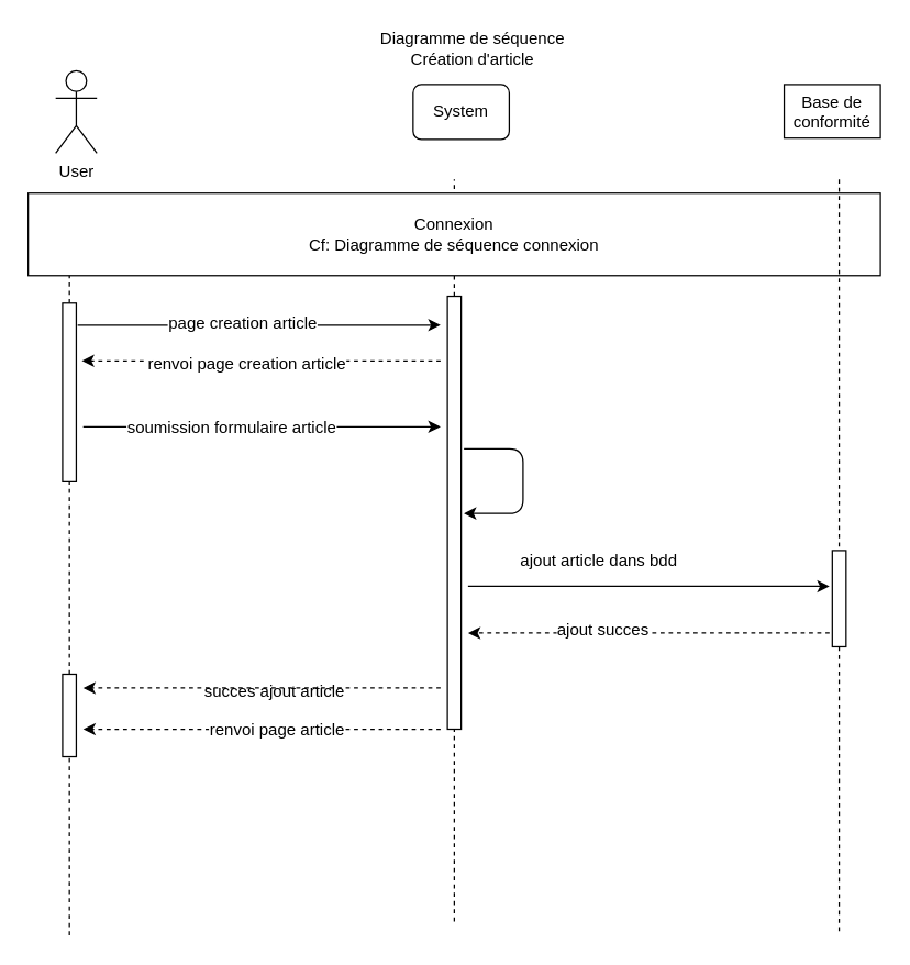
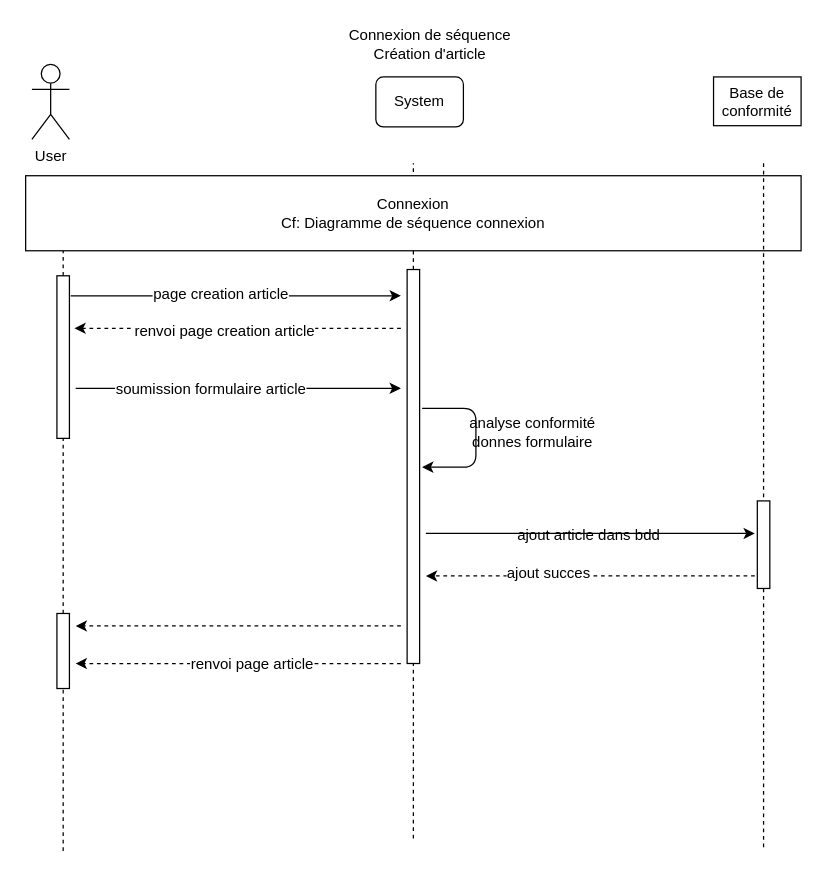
  <mxCell id="0" />
  <mxCell id="1" parent="0" />
- <mxCell id="2" value="&lt;div&gt;Diagramme de séquence&lt;/div&gt;&lt;div&gt;Création d'article&lt;br&gt;&lt;/div&gt;" style="text;html=1;align=center;verticalAlign=middle;resizable=0;points=[];;autosize=1;" vertex="1" parent="1"><mxGeometry x="258" y="20" width="170" height="30" as="geometry" /></mxCell>
- <mxCell id="3" value="User" style="shape=umlActor;verticalLabelPosition=bottom;labelBackgroundColor=#ffffff;verticalAlign=top;html=1;outlineConnect=0;" vertex="1" parent="1"><mxGeometry x="40" y="51" width="30" height="60" as="geometry" /></mxCell>
+ <mxCell id="2" value="&lt;div&gt;Connexion de séquence&lt;/div&gt;&lt;div&gt;Création d'article&lt;br&gt;&lt;/div&gt;" style="text;html=1;align=center;verticalAlign=middle;resizable=0;points=[];;autosize=1;" vertex="1" parent="1"><mxGeometry x="258" y="20" width="170" height="30" as="geometry" /></mxCell>
+ <mxCell id="3" value="User" style="shape=umlActor;verticalLabelPosition=bottom;labelBackgroundColor=#ffffff;verticalAlign=top;html=1;outlineConnect=0;" vertex="1" parent="1"><mxGeometry x="25" y="51" width="30" height="60" as="geometry" /></mxCell>
  <mxCell id="4" value="System" style="whiteSpace=wrap;html=1;rounded=1;" vertex="1" parent="1"><mxGeometry x="300" y="61" width="70" height="40" as="geometry" /></mxCell>
  <mxCell id="5" value="Base de conformité" style="rounded=0;whiteSpace=wrap;html=1;" vertex="1" parent="1"><mxGeometry x="570" y="61" width="70" height="39" as="geometry" /></mxCell>
  <mxCell id="6" value="" style="endArrow=none;dashed=1;html=1;" edge="1" parent="1" source="10"><mxGeometry width="50" height="50" relative="1" as="geometry"><mxPoint x="50" y="680" as="sourcePoint" /><mxPoint x="50" y="140" as="targetPoint" /></mxGeometry></mxCell>
  <mxCell id="7" value="" style="endArrow=none;dashed=1;html=1;" edge="1" parent="1" source="12"><mxGeometry width="50" height="50" relative="1" as="geometry"><mxPoint x="330" y="670" as="sourcePoint" /><mxPoint x="330" y="130" as="targetPoint" /></mxGeometry></mxCell>
  <mxCell id="8" value="" style="endArrow=none;dashed=1;html=1;" edge="1" parent="1" source="14"><mxGeometry width="50" height="50" relative="1" as="geometry"><mxPoint x="610" y="130" as="sourcePoint" /><mxPoint x="610" y="680" as="targetPoint" /></mxGeometry></mxCell>
  <mxCell id="9" value="&lt;div&gt;Connexion&lt;/div&gt;&lt;div&gt;Cf: Diagramme de séquence connexion&lt;br&gt;&lt;/div&gt;" style="rounded=0;whiteSpace=wrap;html=1;" vertex="1" parent="1"><mxGeometry x="20" y="140" width="620" height="60" as="geometry" /></mxCell>
  <mxCell id="10" value="" style="rounded=0;whiteSpace=wrap;html=1;" vertex="1" parent="1"><mxGeometry x="45" y="220" width="10" height="130" as="geometry" /></mxCell>
  <mxCell id="11" value="" style="endArrow=none;dashed=1;html=1;" edge="1" parent="1" source="28" target="10"><mxGeometry width="50" height="50" relative="1" as="geometry"><mxPoint x="50" y="680" as="sourcePoint" /><mxPoint x="50" y="140" as="targetPoint" /></mxGeometry></mxCell>
  <mxCell id="12" value="" style="rounded=0;whiteSpace=wrap;html=1;" vertex="1" parent="1"><mxGeometry x="325" y="215" width="10" height="315" as="geometry" /></mxCell>
  <mxCell id="13" value="" style="endArrow=none;dashed=1;html=1;" edge="1" parent="1" target="12"><mxGeometry width="50" height="50" relative="1" as="geometry"><mxPoint x="330" y="670" as="sourcePoint" /><mxPoint x="330" y="130" as="targetPoint" /></mxGeometry></mxCell>
  <mxCell id="14" value="" style="rounded=0;whiteSpace=wrap;html=1;" vertex="1" parent="1"><mxGeometry x="605" y="400" width="10" height="70" as="geometry" /></mxCell>
  <mxCell id="15" value="" style="endArrow=none;dashed=1;html=1;" edge="1" parent="1" target="14"><mxGeometry width="50" height="50" relative="1" as="geometry"><mxPoint x="610" y="130" as="sourcePoint" /><mxPoint x="610" y="680" as="targetPoint" /></mxGeometry></mxCell>
  <mxCell id="16" value="" style="endArrow=classic;html=1;exitX=1.1;exitY=0.123;exitDx=0;exitDy=0;exitPerimeter=0;" edge="1" parent="1" source="10"><mxGeometry width="50" height="50" relative="1" as="geometry"><mxPoint x="20" y="750" as="sourcePoint" /><mxPoint x="320" y="236" as="targetPoint" /></mxGeometry></mxCell>
  <mxCell id="17" value="page creation article" style="text;html=1;align=center;verticalAlign=middle;resizable=0;points=[];;labelBackgroundColor=#ffffff;" vertex="1" connectable="0" parent="16"><mxGeometry x="-0.099" y="1" relative="1" as="geometry"><mxPoint as="offset" /></mxGeometry></mxCell>
  <mxCell id="18" value="" style="endArrow=classic;dashed=1;html=1;entryX=1.4;entryY=0.323;entryDx=0;entryDy=0;entryPerimeter=0;endFill=1;" edge="1" parent="1" target="10"><mxGeometry width="50" height="50" relative="1" as="geometry"><mxPoint x="320" y="262" as="sourcePoint" /><mxPoint x="70" y="700" as="targetPoint" /></mxGeometry></mxCell>
  <mxCell id="19" value="renvoi page creation article" style="text;html=1;align=center;verticalAlign=middle;resizable=0;points=[];;labelBackgroundColor=#ffffff;" vertex="1" connectable="0" parent="18"><mxGeometry x="0.083" y="3" relative="1" as="geometry"><mxPoint as="offset" /></mxGeometry></mxCell>
  <mxCell id="20" value="" style="endArrow=classic;html=1;" edge="1" parent="1"><mxGeometry width="50" height="50" relative="1" as="geometry"><mxPoint x="60" y="310" as="sourcePoint" /><mxPoint x="320" y="310" as="targetPoint" /></mxGeometry></mxCell>
  <mxCell id="21" value="soumission formulaire article" style="text;html=1;align=center;verticalAlign=middle;resizable=0;points=[];;labelBackgroundColor=#ffffff;" vertex="1" connectable="0" parent="20"><mxGeometry x="-0.177" relative="1" as="geometry"><mxPoint as="offset" /></mxGeometry></mxCell>
  <mxCell id="22" value="" style="endArrow=classic;html=1;" edge="1" parent="1"><mxGeometry width="50" height="50" relative="1" as="geometry"><mxPoint x="337" y="326" as="sourcePoint" /><mxPoint x="337" y="373" as="targetPoint" /><Array as="points"><mxPoint x="380" y="326" /><mxPoint x="380" y="373" /></Array></mxGeometry></mxCell>
+ <mxCell id="23" value="&lt;div&gt;analyse conformité &lt;br&gt;&lt;/div&gt;&lt;div&gt;donnes formulaire&lt;/div&gt;" style="text;html=1;align=center;verticalAlign=middle;resizable=0;points=[];;autosize=1;" vertex="1" parent="1"><mxGeometry x="360" y="330" width="130" height="30" as="geometry" /></mxCell>
  <mxCell id="24" value="" style="endArrow=classic;html=1;" edge="1" parent="1"><mxGeometry width="50" height="50" relative="1" as="geometry"><mxPoint x="340" y="426" as="sourcePoint" /><mxPoint x="603" y="426" as="targetPoint" /></mxGeometry></mxCell>
- <mxCell id="25" value="ajout article dans bdd" style="text;html=1;align=center;verticalAlign=middle;resizable=0;points=[];;autosize=1;" vertex="1" parent="1"><mxGeometry x="360" y="398" width="150" height="20" as="geometry" /></mxCell>
+ <mxCell id="25" value="ajout article dans bdd" style="text;html=1;align=center;verticalAlign=middle;resizable=0;points=[];;autosize=1;" vertex="1" parent="1"><mxGeometry x="395" y="418" width="150" height="20" as="geometry" /></mxCell>
  <mxCell id="26" value="" style="endArrow=classic;html=1;exitX=-0.2;exitY=0.857;exitDx=0;exitDy=0;exitPerimeter=0;dashed=1;" edge="1" parent="1" source="14"><mxGeometry width="50" height="50" relative="1" as="geometry"><mxPoint x="20" y="750" as="sourcePoint" /><mxPoint x="340" y="460" as="targetPoint" /></mxGeometry></mxCell>
  <mxCell id="27" value="ajout succes" style="text;html=1;align=center;verticalAlign=middle;resizable=0;points=[];;labelBackgroundColor=#ffffff;" vertex="1" connectable="0" parent="26"><mxGeometry x="0.255" y="-2" relative="1" as="geometry"><mxPoint as="offset" /></mxGeometry></mxCell>
  <mxCell id="28" value="" style="rounded=0;whiteSpace=wrap;html=1;" vertex="1" parent="1"><mxGeometry x="45" y="490" width="10" height="60" as="geometry" /></mxCell>
  <mxCell id="29" value="" style="endArrow=none;dashed=1;html=1;" edge="1" parent="1" target="28"><mxGeometry width="50" height="50" relative="1" as="geometry"><mxPoint x="50" y="680" as="sourcePoint" /><mxPoint x="50" y="350" as="targetPoint" /></mxGeometry></mxCell>
  <mxCell id="30" value="" style="endArrow=classic;html=1;dashed=1;" edge="1" parent="1"><mxGeometry width="50" height="50" relative="1" as="geometry"><mxPoint x="320" y="500" as="sourcePoint" /><mxPoint x="60" y="500" as="targetPoint" /></mxGeometry></mxCell>
- <mxCell id="31" value="succes ajout article" style="text;html=1;align=center;verticalAlign=middle;resizable=0;points=[];;autosize=1;" vertex="1" parent="1"><mxGeometry x="129" y="493" width="140" height="20" as="geometry" /></mxCell>
  <mxCell id="32" value="" style="endArrow=classic;dashed=1;html=1;endFill=1;" edge="1" parent="1"><mxGeometry width="50" height="50" relative="1" as="geometry"><mxPoint x="320" y="530" as="sourcePoint" /><mxPoint x="60" y="530" as="targetPoint" /></mxGeometry></mxCell>
  <mxCell id="33" value="renvoi page article" style="text;html=1;align=center;verticalAlign=middle;resizable=0;points=[];;labelBackgroundColor=#ffffff;" vertex="1" connectable="0" parent="32"><mxGeometry x="0.185" relative="1" as="geometry"><mxPoint x="34" as="offset" /></mxGeometry></mxCell>
